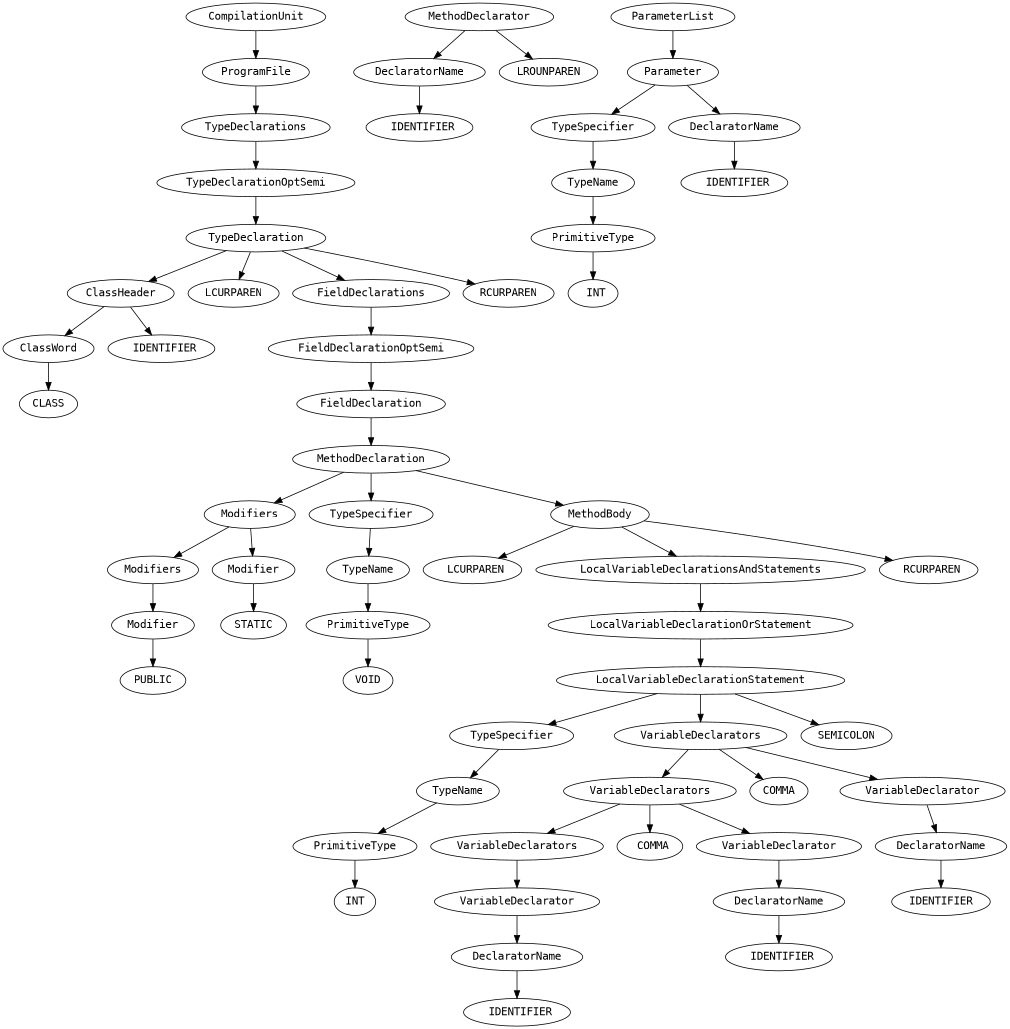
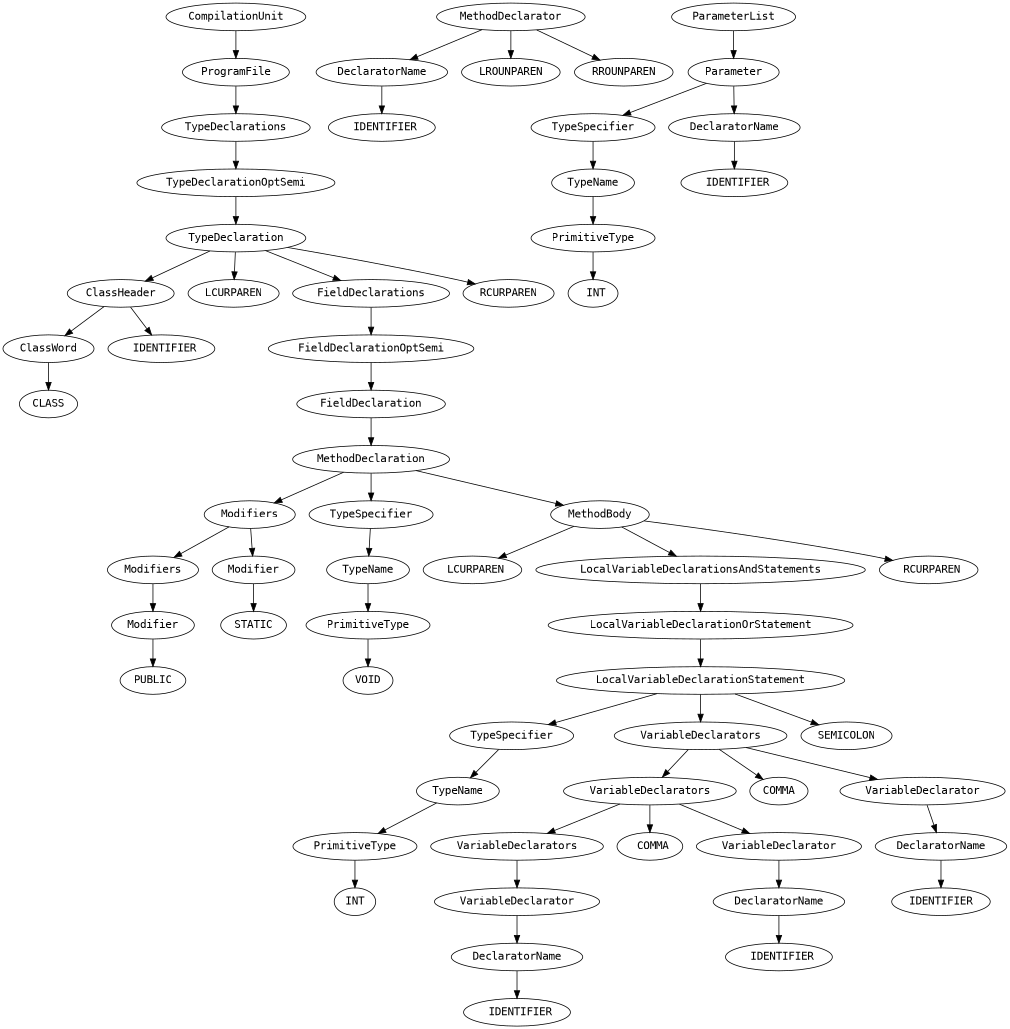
  digraph {
    fontname="DejaVu Sans Mono"
    node [fontname="DejaVu Sans Mono"]
    edge [fontname="DejaVu Sans Mono"]
    n1 [label=CompilationUnit]
    n2 [label=ProgramFile]
    n3 [label=TypeDeclarations]
    n4 [label=TypeDeclarationOptSemi]
    n5 [label=TypeDeclaration]
    n6 [label=ClassHeader]
    n7 [label=LCURPAREN]
    n8 [label=FieldDeclarations]
    n9 [label=RCURPAREN]
    n10 [label=ClassWord]
    n11 [label=" IDENTIFIER"]
    n12 [label=FieldDeclarationOptSemi]
    n13 [label=CLASS]
    n14 [label=FieldDeclaration]
    n15 [label=MethodDeclaration]
    n16 [label=Modifiers]
    n17 [label=TypeSpecifier]
    n18 [label=MethodBody]
    n19 [label=Modifiers]
    n20 [label=Modifier]
    n21 [label=TypeName]
    n22 [label=MethodDeclarator]
    n23 [label=DeclaratorName]
    n24 [label=LROUNPAREN]
+   n25 [label=RROUNPAREN]
    n26 [label=" LCURPAREN"]
    n27 [label=LocalVariableDeclarationsAndStatements]
    n28 [label=" RCURPAREN"]
    n29 [label=Modifier]
    n30 [label=STATIC]
    n31 [label=PrimitiveType]
    n32 [label=" IDENTIFIER"]
    n33 [label=ParameterList]
    n34 [label=Parameter]
    n35 [label=LocalVariableDeclarationOrStatement]
    n36 [label=LocalVariableDeclarationStatement]
    n37 [label=TypeSpecifier]
    n38 [label=VariableDeclarators]
    n39 [label=SEMICOLON]
    n40 [label=TypeName]
    n41 [label=VariableDeclarators]
    n42 [label=COMMA]
    n43 [label=VariableDeclarator]
    n44 [label=PrimitiveType]
    n45 [label=VariableDeclarators]
    n46 [label=" COMMA"]
    n47 [label=VariableDeclarator]
    n48 [label=DeclaratorName]
    n49 [label=VariableDeclarator]
    n50 [label=DeclaratorName]
    n51 [label=IDENTIFIER]
    n52 [label=DeclaratorName]
    n53 [label=" IDENTIFIER"]
    n54 [label=" IDENTIFIER"]
    n55 [label=INT]
    n56 [label=TypeSpecifier]
    n57 [label=DeclaratorName]
    n58 [label=TypeName]
    n59 [label=" IDENTIFIER"]
    n60 [label=PrimitiveType]
    n61 [label=" INT"]
    n62 [label=VOID]
    n63 [label=PUBLIC]
    n1 -> n2
    n2 -> n3
    n3 -> n4
    n4 -> n5
    n5 -> n6
    n5 -> n7
    n5 -> n8
    n5 -> n9
    n6 -> n10
    n6 -> n11
    n8 -> n12
    n10 -> n13
    n12 -> n14
    n14 -> n15
    n15 -> n16
    n15 -> n17
    n15 -> n18
    n16 -> n19
    n16 -> n20
    n17 -> n21
    n18 -> n26
    n18 -> n27
    n18 -> n28
    n19 -> n29
    n20 -> n30
    n21 -> n31
    n22 -> n23
    n22 -> n24
+   n22 -> n25
    n23 -> n32
    n27 -> n35
    n29 -> n63
    n31 -> n62
    n33 -> n34
    n34 -> n56
    n34 -> n57
    n35 -> n36
    n36 -> n37
    n36 -> n38
    n36 -> n39
    n37 -> n40
    n38 -> n41
    n38 -> n42
    n38 -> n43
    n40 -> n44
    n41 -> n45
    n41 -> n46
    n41 -> n47
    n43 -> n48
    n44 -> n55
    n45 -> n49
    n47 -> n50
    n48 -> n51
    n49 -> n52
    n50 -> n53
    n52 -> n54
    n56 -> n58
    n57 -> n59
    n58 -> n60
    n60 -> n61
  }
